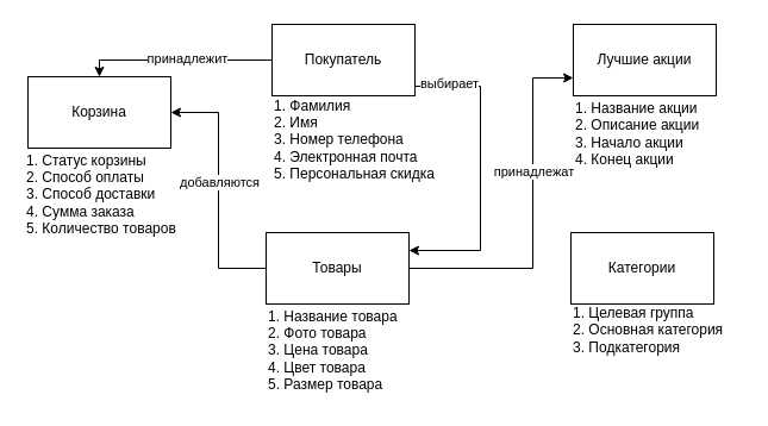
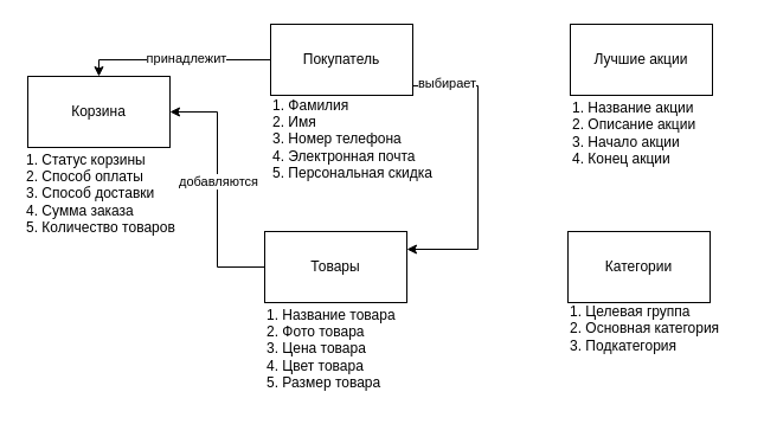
  <mxCell id="0" />
  <mxCell id="1" parent="0" />
  <mxCell id="2" value="Покупатель" style="rounded=0;whiteSpace=wrap;html=1;" parent="1" vertex="1"><mxGeometry x="228" y="20" width="120" height="60" as="geometry" /></mxCell>
  <mxCell id="3" value="Лучшие акции" style="rounded=0;whiteSpace=wrap;html=1;" parent="1" vertex="1"><mxGeometry x="481" y="20" width="120" height="60" as="geometry" /></mxCell>
  <mxCell id="4" value="Товары" style="rounded=0;whiteSpace=wrap;html=1;" parent="1" vertex="1"><mxGeometry x="223" y="195" width="120" height="60" as="geometry" /></mxCell>
  <mxCell id="5" value="1. Название акции&lt;div&gt;2. Описание акции&lt;/div&gt;&lt;div&gt;3. Начало акции&lt;/div&gt;&lt;div&gt;4. Конец акции&lt;/div&gt;" style="text;html=1;align=left;verticalAlign=middle;resizable=0;points=[];autosize=1;strokeColor=none;fillColor=none;" parent="1" vertex="1"><mxGeometry x="481" y="77" width="122" height="70" as="geometry" /></mxCell>
  <mxCell id="6" value="1. Фамилия&lt;div&gt;2. Имя&lt;/div&gt;&lt;div&gt;3. Номер телефона&lt;/div&gt;&lt;div&gt;4. Электронная почта&lt;/div&gt;&lt;div&gt;5. Персональная скидка&lt;/div&gt;" style="text;html=1;align=left;verticalAlign=middle;resizable=0;points=[];autosize=1;strokeColor=none;fillColor=none;" parent="1" vertex="1"><mxGeometry x="228" y="72" width="160" height="90" as="geometry" /></mxCell>
  <mxCell id="7" value="1. Название товара&lt;div&gt;2. Фото товара&lt;/div&gt;&lt;div&gt;3. Цена товара&lt;/div&gt;&lt;div&gt;4. Цвет товара&lt;/div&gt;&lt;div&gt;5. Размер товара&lt;/div&gt;" style="text;html=1;align=left;verticalAlign=middle;resizable=0;points=[];autosize=1;strokeColor=none;fillColor=none;" parent="1" vertex="1"><mxGeometry x="223" y="251.5" width="127" height="84" as="geometry" /></mxCell>
  <mxCell id="8" value="Корзина" style="rounded=0;whiteSpace=wrap;html=1;" parent="1" vertex="1"><mxGeometry x="23" y="64" width="120" height="60" as="geometry" /></mxCell>
  <mxCell id="9" value="1. Статус корзины&lt;div&gt;2. Способ оплаты&lt;/div&gt;&lt;div&gt;3. Способ доставки&lt;/div&gt;&lt;div&gt;4.&amp;nbsp;&lt;span style=&quot;background-color: initial;&quot;&gt;Сумма заказа&lt;/span&gt;&lt;/div&gt;&lt;div&gt;5.&amp;nbsp;&lt;span style=&quot;background-color: initial;&quot;&gt;Количество товаров&lt;/span&gt;&lt;/div&gt;" style="text;html=1;align=left;verticalAlign=middle;resizable=0;points=[];autosize=1;strokeColor=none;fillColor=none;" parent="1" vertex="1"><mxGeometry x="20" y="121" width="144" height="84" as="geometry" /></mxCell>
  <mxCell id="10" value="" style="endArrow=classic;html=1;rounded=0;exitX=1;exitY=0.867;exitDx=0;exitDy=0;exitPerimeter=0;edgeStyle=orthogonalEdgeStyle;entryX=1;entryY=0.25;entryDx=0;entryDy=0;" parent="1" source="2" target="4" edge="1"><mxGeometry width="50" height="50" relative="1" as="geometry"><mxPoint x="423" y="245" as="sourcePoint" /><mxPoint x="360" y="225" as="targetPoint" /><Array as="points"><mxPoint x="403" y="72" /><mxPoint x="403" y="210" /></Array></mxGeometry></mxCell>
  <mxCell id="11" value="выбирает" style="edgeLabel;html=1;align=center;verticalAlign=middle;resizable=0;points=[];" parent="10" vertex="1" connectable="0"><mxGeometry x="-0.024" y="-1" relative="1" as="geometry"><mxPoint x="-26" y="-70" as="offset" /></mxGeometry></mxCell>
  <mxCell id="12" value="" style="endArrow=classic;html=1;rounded=0;exitX=0;exitY=0.5;exitDx=0;exitDy=0;edgeStyle=orthogonalEdgeStyle;entryX=1;entryY=0.5;entryDx=0;entryDy=0;" parent="1" source="4" target="8" edge="1"><mxGeometry width="50" height="50" relative="1" as="geometry"><mxPoint x="557" y="284" as="sourcePoint" /><mxPoint x="456" y="120" as="targetPoint" /></mxGeometry></mxCell>
  <mxCell id="13" value="добавляются" style="edgeLabel;html=1;align=center;verticalAlign=middle;resizable=0;points=[];" parent="12" vertex="1" connectable="0"><mxGeometry x="-0.49" y="3" relative="1" as="geometry"><mxPoint x="3" y="-59" as="offset" /></mxGeometry></mxCell>
  <mxCell id="14" value="Категории" style="rounded=0;whiteSpace=wrap;html=1;" parent="1" vertex="1"><mxGeometry x="479" y="195" width="120" height="60" as="geometry" /></mxCell>
  <mxCell id="15" value="1. Целевая группа&lt;div&gt;&lt;div&gt;2.&amp;nbsp;&lt;span style=&quot;background-color: initial;&quot;&gt;Основная категория&lt;/span&gt;&lt;/div&gt;&lt;/div&gt;&lt;div&gt;&lt;span style=&quot;background-color: initial;&quot;&gt;3. Подкатегория&lt;/span&gt;&lt;/div&gt;" style="text;html=1;align=left;verticalAlign=middle;resizable=0;points=[];autosize=1;strokeColor=none;fillColor=none;" parent="1" vertex="1"><mxGeometry x="479" y="249" width="144" height="55" as="geometry" /></mxCell>
  <mxCell id="16" value="" style="endArrow=classic;html=1;rounded=0;exitX=0;exitY=0.5;exitDx=0;exitDy=0;entryX=0.5;entryY=0;entryDx=0;entryDy=0;edgeStyle=orthogonalEdgeStyle;" parent="1" source="2" target="8" edge="1"><mxGeometry width="50" height="50" relative="1" as="geometry"><mxPoint x="545" y="71" as="sourcePoint" /><mxPoint x="63" y="30" as="targetPoint" /></mxGeometry></mxCell>
  <mxCell id="17" value="принадлежит" style="edgeLabel;html=1;align=center;verticalAlign=middle;resizable=0;points=[];" parent="16" vertex="1" connectable="0"><mxGeometry x="0.161" y="1" relative="1" as="geometry"><mxPoint x="20" y="-3" as="offset" /></mxGeometry></mxCell>
- <mxCell id="18" value="" style="endArrow=classic;html=1;rounded=0;exitX=1;exitY=0.5;exitDx=0;exitDy=0;entryX=0;entryY=0.75;entryDx=0;entryDy=0;edgeStyle=orthogonalEdgeStyle;" parent="1" source="4" target="3" edge="1"><mxGeometry width="50" height="50" relative="1" as="geometry"><mxPoint x="426" y="220" as="sourcePoint" /><mxPoint x="476" y="170" as="targetPoint" /><Array as="points"><mxPoint x="447" y="225" /><mxPoint x="447" y="65" /></Array></mxGeometry></mxCell>
- <mxCell id="19" value="принадлежат" style="edgeLabel;html=1;align=center;verticalAlign=middle;resizable=0;points=[];" parent="18" vertex="1" connectable="0"><mxGeometry x="0.248" relative="1" as="geometry"><mxPoint as="offset" /></mxGeometry></mxCell>
